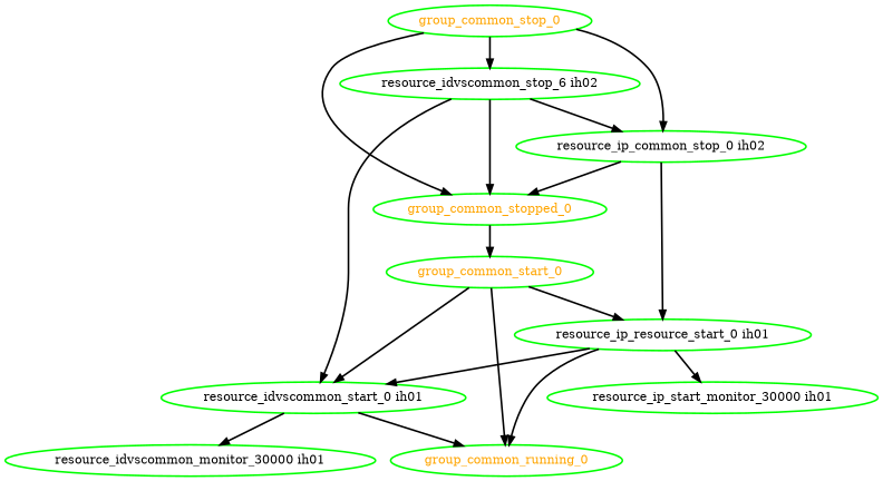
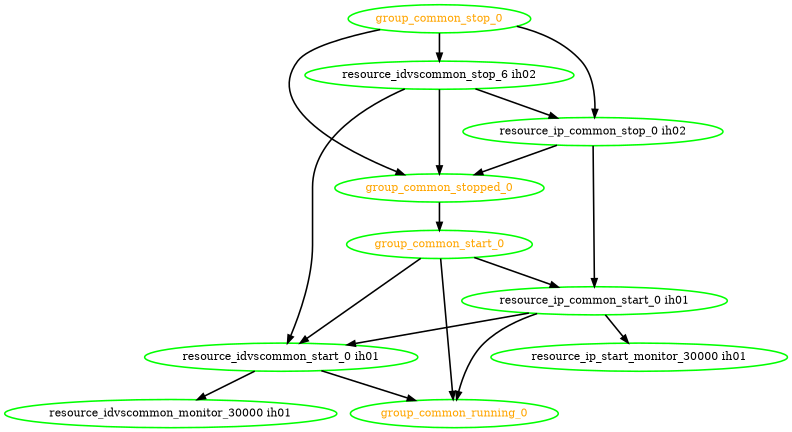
  digraph {
    node [color=green fontcolor=black style=bold]
    edge [style=bold]
    group_common_running_0 [fontcolor=orange]
    group_common_start_0 [fontcolor=orange]
    "resource_idvscommon_start_0 ih01"
-   "resource_ip_common_start_0 ih01" [label="resource_ip_resource_start_0 ih01"]
+   "resource_ip_common_start_0 ih01"
    "resource_idvscommon_monitor_30000 ih01"
    n6 [label="resource_ip_start_monitor_30000 ih01"]
    group_common_stop_0 [fontcolor=orange]
    group_common_stopped_0 [fontcolor=orange]
    n9 [label="resource_idvscommon_stop_6 ih02"]
    "resource_ip_common_stop_0 ih02"
    group_common_start_0 -> group_common_running_0
    group_common_start_0 -> "resource_idvscommon_start_0 ih01"
    group_common_start_0 -> "resource_ip_common_start_0 ih01"
    "resource_idvscommon_start_0 ih01" -> group_common_running_0
    "resource_idvscommon_start_0 ih01" -> "resource_idvscommon_monitor_30000 ih01"
    "resource_ip_common_start_0 ih01" -> group_common_running_0
    "resource_ip_common_start_0 ih01" -> "resource_idvscommon_start_0 ih01"
    "resource_ip_common_start_0 ih01" -> n6
    group_common_stop_0 -> group_common_stopped_0
    group_common_stop_0 -> n9
    group_common_stop_0 -> "resource_ip_common_stop_0 ih02"
    group_common_stopped_0 -> group_common_start_0
    n9 -> "resource_idvscommon_start_0 ih01"
    n9 -> group_common_stopped_0
    n9 -> "resource_ip_common_stop_0 ih02"
    "resource_ip_common_stop_0 ih02" -> "resource_ip_common_start_0 ih01"
    "resource_ip_common_stop_0 ih02" -> group_common_stopped_0
  }
